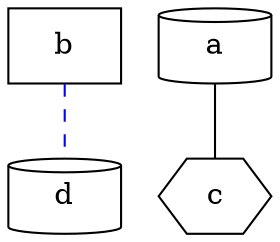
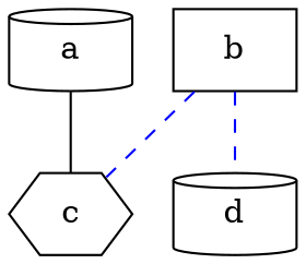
  graph {
    node [shape=cylinder]
    edge [color=blue style=dashed]
    b [shape=box]
    c [shape=hexagon]
    d
    a
    subgraph sub_1 {
      bgcolor=blue
      b
      c
    }
+   b -- c
    b -- d
    a -- c [color=black style=solid]
  }
